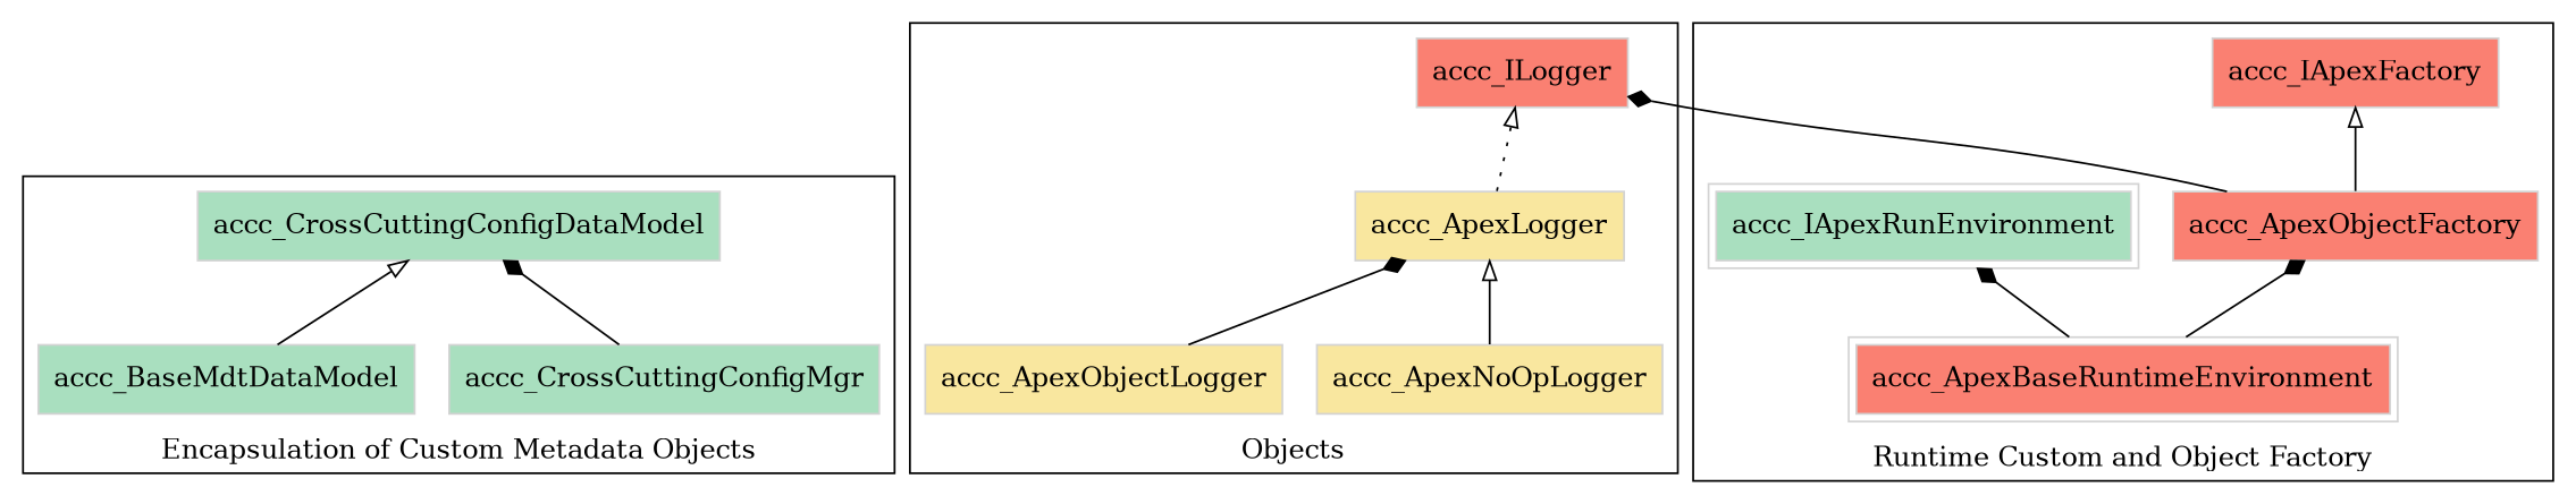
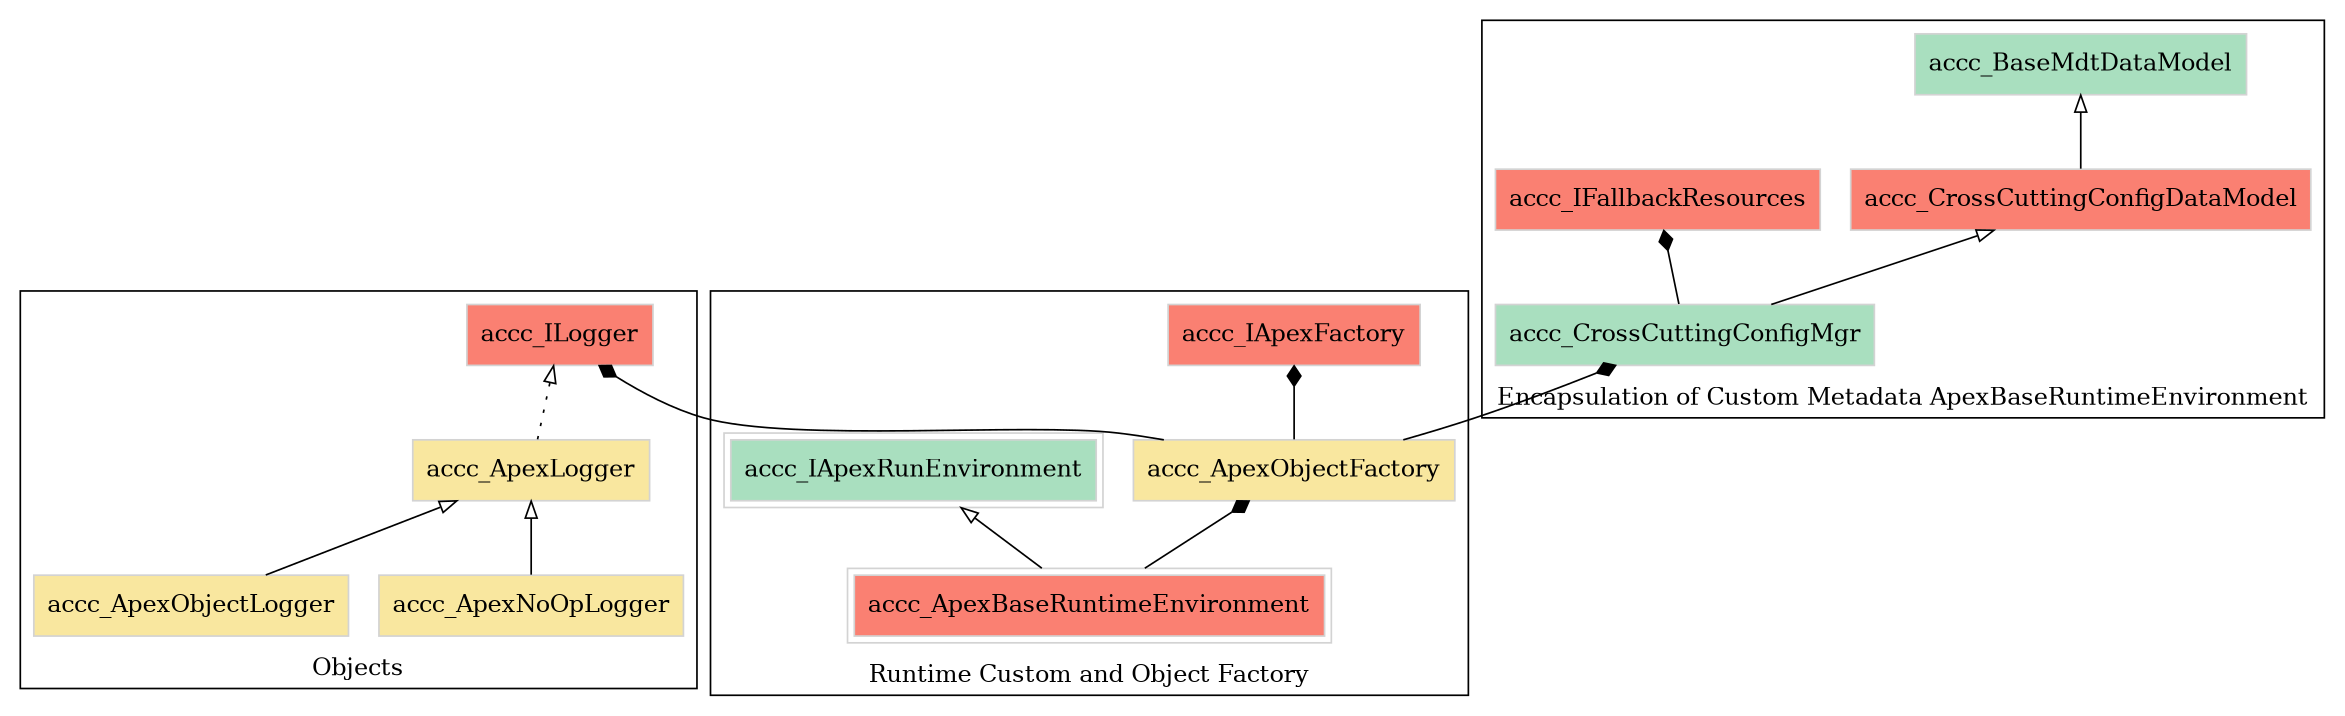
  digraph {
    rankdir=BT
    ranksep=equally
    node [color=lightgray fillcolor="#FA8072" shape=box style=filled]
    edge [arrowhead=empty style=solid]
+   accc_IFallbackResources
    accc_CrossCuttingConfigMgr [fillcolor="#A9DFBF"]
-   accc_CrossCuttingConfigDataModel [fillcolor="#A9DFBF"]
+   accc_CrossCuttingConfigDataModel
    accc_BaseMdtDataModel [fillcolor="#A9DFBF"]
    accc_ILogger
    accc_ApexLogger [fillcolor="#F9E79F"]
    accc_ApexNoOpLogger [fillcolor="#F9E79F"]
    accc_ApexObjectLogger [fillcolor="#F9E79F"]
    accc_IApexRunEnvironment [fillcolor="#A9DFBF" peripheries=2]
    accc_IApexFactory
    accc_ApexBaseRuntimeEnvironment [peripheries=2]
-   accc_ApexObjectFactory
+   accc_ApexObjectFactory [fillcolor="#F9E79F"]
    subgraph cluster_1 {
-     label="Encapsulation of Custom Metadata Objects"
+     label="Encapsulation of Custom Metadata ApexBaseRuntimeEnvironment"
      rankdir=TB
+     accc_IFallbackResources
      accc_CrossCuttingConfigMgr
      accc_CrossCuttingConfigDataModel
      accc_BaseMdtDataModel
    }
    subgraph cluster_2 {
      label=Objects
      rank=same
      accc_ILogger
      accc_ApexLogger
      accc_ApexNoOpLogger
      accc_ApexObjectLogger
    }
    subgraph cluster_3 {
      label="Runtime Custom and Object Factory"
      rank=same
      accc_IApexRunEnvironment
      accc_IApexFactory
      accc_ApexBaseRuntimeEnvironment
      accc_ApexObjectFactory
    }
-   accc_CrossCuttingConfigMgr -> accc_CrossCuttingConfigDataModel [arrowhead=diamond]
-   accc_BaseMdtDataModel -> accc_CrossCuttingConfigDataModel
+   accc_CrossCuttingConfigMgr -> accc_IFallbackResources [arrowhead=diamond]
+   accc_CrossCuttingConfigMgr -> accc_CrossCuttingConfigDataModel
+   accc_CrossCuttingConfigDataModel -> accc_BaseMdtDataModel
    accc_ApexLogger -> accc_ILogger [style=dotted]
    accc_ApexNoOpLogger -> accc_ApexLogger
-   accc_ApexObjectLogger -> accc_ApexLogger [arrowhead=diamond]
-   accc_ApexBaseRuntimeEnvironment -> accc_IApexRunEnvironment [arrowhead=diamond]
+   accc_ApexObjectLogger -> accc_ApexLogger
+   accc_ApexBaseRuntimeEnvironment -> accc_IApexRunEnvironment
    accc_ApexBaseRuntimeEnvironment -> accc_ApexObjectFactory [arrowhead=diamond]
+   accc_ApexObjectFactory -> accc_CrossCuttingConfigMgr [arrowhead=diamond]
    accc_ApexObjectFactory -> accc_ILogger [arrowhead=diamond]
-   accc_ApexObjectFactory -> accc_IApexFactory
+   accc_ApexObjectFactory -> accc_IApexFactory [arrowhead=diamond]
  }
